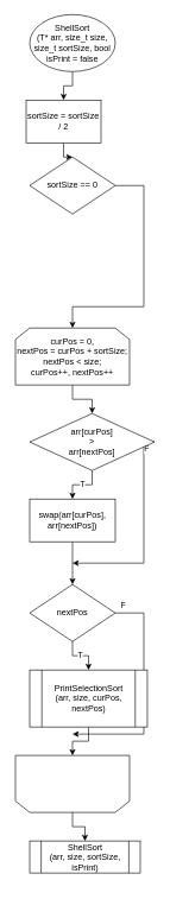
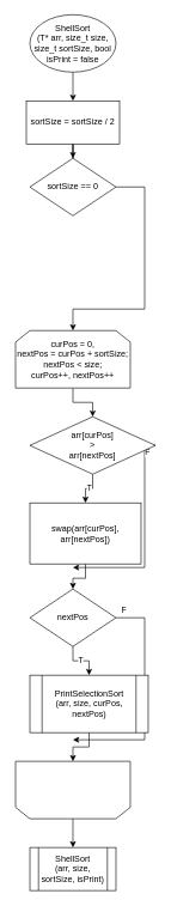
  <mxCell id="0" />
  <mxCell id="1" parent="0" />
  <mxCell id="2" value="" style="edgeStyle=orthogonalEdgeStyle;rounded=0;orthogonalLoop=1;jettySize=auto;html=1;" edge="1" parent="1" source="3" target="5"><mxGeometry relative="1" as="geometry" /></mxCell>
  <mxCell id="3" value="ShellSort&lt;br&gt;(T* arr, size_t size, size_t sortSize, bool isPrint = false" style="ellipse;whiteSpace=wrap;html=1;" vertex="1" parent="1"><mxGeometry x="41" y="20" width="120" height="80" as="geometry" /></mxCell>
  <mxCell id="4" value="" style="edgeStyle=orthogonalEdgeStyle;rounded=0;orthogonalLoop=1;jettySize=auto;html=1;" edge="1" parent="1" source="5" target="7"><mxGeometry relative="1" as="geometry" /></mxCell>
- <mxCell id="5" value="sortSize = sortSize / 2" style="rounded=0;whiteSpace=wrap;html=1;" vertex="1" parent="1"><mxGeometry x="36" y="140" width="105" height="60" as="geometry" /></mxCell>
+ <mxCell id="5" value="sortSize = sortSize / 2" style="rounded=0;whiteSpace=wrap;html=1;" vertex="1" parent="1"><mxGeometry x="36" y="140" width="130" height="60" as="geometry" /></mxCell>
  <mxCell id="6" style="edgeStyle=orthogonalEdgeStyle;rounded=0;orthogonalLoop=1;jettySize=auto;html=1;entryX=0.5;entryY=0;entryDx=0;entryDy=0;exitX=1;exitY=0.5;exitDx=0;exitDy=0;" edge="1" parent="1" source="7" target="9"><mxGeometry relative="1" as="geometry"><Array as="points"><mxPoint x="201" y="260" /><mxPoint x="201" y="430" /><mxPoint x="101" y="430" /></Array></mxGeometry></mxCell>
  <mxCell id="7" value="sortSize == 0" style="rhombus;whiteSpace=wrap;html=1;" vertex="1" parent="1"><mxGeometry x="41" y="220" width="120" height="80" as="geometry" /></mxCell>
  <mxCell id="8" value="" style="edgeStyle=orthogonalEdgeStyle;rounded=0;orthogonalLoop=1;jettySize=auto;html=1;" edge="1" parent="1" source="9" target="12"><mxGeometry relative="1" as="geometry" /></mxCell>
  <mxCell id="9" value="curPos = 0,&lt;br&gt;nextPos = curPos + sortSize;&lt;br&gt;nextPos &amp;lt; size;&lt;br&gt;curPos++, nextPos++" style="shape=loopLimit;whiteSpace=wrap;html=1;" vertex="1" parent="1"><mxGeometry x="20.98" y="460" width="160" height="80" as="geometry" /></mxCell>
  <mxCell id="10" value="T" style="edgeStyle=orthogonalEdgeStyle;rounded=0;orthogonalLoop=1;jettySize=auto;html=1;" edge="1" parent="1" source="12" target="14"><mxGeometry relative="1" as="geometry" /></mxCell>
  <mxCell id="11" value="F" style="edgeStyle=orthogonalEdgeStyle;rounded=0;orthogonalLoop=1;jettySize=auto;html=1;exitX=1;exitY=0.5;exitDx=0;exitDy=0;" edge="1" parent="1" source="12"><mxGeometry x="-0.926" y="10" relative="1" as="geometry"><mxPoint x="100.98" y="790" as="targetPoint" /><Array as="points"><mxPoint x="201" y="620" /><mxPoint x="201" y="790" /></Array><mxPoint as="offset" /></mxGeometry></mxCell>
  <mxCell id="12" value="arr[curPos]&lt;br&gt;&amp;gt;&lt;br&gt;arr[nextPos]" style="rhombus;whiteSpace=wrap;html=1;" vertex="1" parent="1"><mxGeometry x="40.98" y="580" width="175" height="80" as="geometry" /></mxCell>
  <mxCell id="13" value="" style="edgeStyle=orthogonalEdgeStyle;rounded=0;orthogonalLoop=1;jettySize=auto;html=1;" edge="1" parent="1" source="14" target="17"><mxGeometry relative="1" as="geometry" /></mxCell>
- <mxCell id="14" value="swap(arr[curPos], arr[nextPos])" style="rounded=0;whiteSpace=wrap;html=1;" vertex="1" parent="1"><mxGeometry x="40.98" y="700" width="120" height="60" as="geometry" /></mxCell>
+ <mxCell id="14" value="swap(arr[curPos], arr[nextPos])" style="rounded=0;whiteSpace=wrap;html=1;" vertex="1" parent="1"><mxGeometry x="40.98" y="700" width="155" height="85" as="geometry" /></mxCell>
  <mxCell id="15" value="T" style="edgeStyle=orthogonalEdgeStyle;rounded=0;orthogonalLoop=1;jettySize=auto;html=1;" edge="1" parent="1" source="17" target="19"><mxGeometry relative="1" as="geometry" /></mxCell>
  <mxCell id="16" value="F" style="edgeStyle=orthogonalEdgeStyle;rounded=0;orthogonalLoop=1;jettySize=auto;html=1;exitX=1;exitY=0.5;exitDx=0;exitDy=0;" edge="1" parent="1" source="17"><mxGeometry x="-0.926" y="10" relative="1" as="geometry"><mxPoint x="100.98" y="1030" as="targetPoint" /><Array as="points"><mxPoint x="201" y="860" /><mxPoint x="201" y="1030" /></Array><mxPoint as="offset" /></mxGeometry></mxCell>
  <mxCell id="17" value="nextPos" style="rhombus;whiteSpace=wrap;html=1;" vertex="1" parent="1"><mxGeometry x="40.98" y="820" width="120" height="80" as="geometry" /></mxCell>
  <mxCell id="18" value="" style="edgeStyle=orthogonalEdgeStyle;rounded=0;orthogonalLoop=1;jettySize=auto;html=1;" edge="1" parent="1" source="19" target="21"><mxGeometry relative="1" as="geometry" /></mxCell>
  <mxCell id="19" value="PrintSelectionSort&lt;br&gt;(arr, size, curPos, nextPos)" style="shape=process;whiteSpace=wrap;html=1;backgroundOutline=1;" vertex="1" parent="1"><mxGeometry x="40.98" y="940" width="165" height="80" as="geometry" /></mxCell>
  <mxCell id="20" value="" style="edgeStyle=orthogonalEdgeStyle;rounded=0;orthogonalLoop=1;jettySize=auto;html=1;" edge="1" parent="1" source="21" target="22"><mxGeometry relative="1" as="geometry" /></mxCell>
  <mxCell id="21" value="" style="shape=loopLimit;whiteSpace=wrap;html=1;flipV=1;" vertex="1" parent="1"><mxGeometry x="20.98" y="1060" width="160" height="80" as="geometry" /></mxCell>
- <mxCell id="22" value="ShellSort&lt;br&gt;(arr, size, sortSize, isPrint)" style="shape=process;whiteSpace=wrap;html=1;backgroundOutline=1;" vertex="1" parent="1"><mxGeometry x="41" y="1180" width="155" height="45" as="geometry" /></mxCell>
+ <mxCell id="22" value="ShellSort&lt;br&gt;(arr, size, sortSize, isPrint)" style="shape=process;whiteSpace=wrap;html=1;backgroundOutline=1;" vertex="1" parent="1"><mxGeometry x="41" y="1180" width="120" height="60" as="geometry" /></mxCell>
